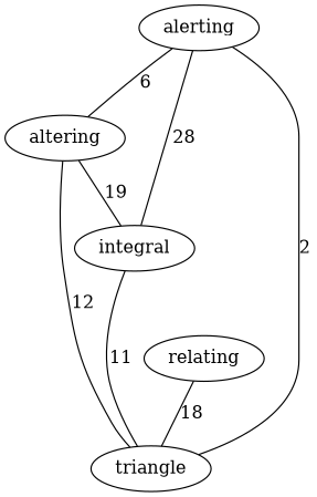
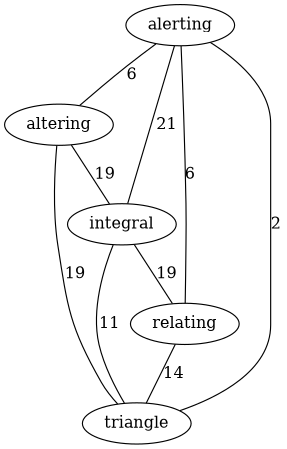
  graph {
    alerting
    altering
    integral
    relating
    triangle
    alerting -- altering [label=6]
-   alerting -- integral [label=28]
+   alerting -- integral [label=21]
+   alerting -- relating [label=6]
    alerting -- triangle [label=2]
    altering -- integral [label=19]
-   altering -- triangle [label=12]
+   altering -- triangle [label=19]
+   integral -- relating [label=19]
    integral -- triangle [label=11]
-   relating -- triangle [label=18]
+   relating -- triangle [label=14]
  }
